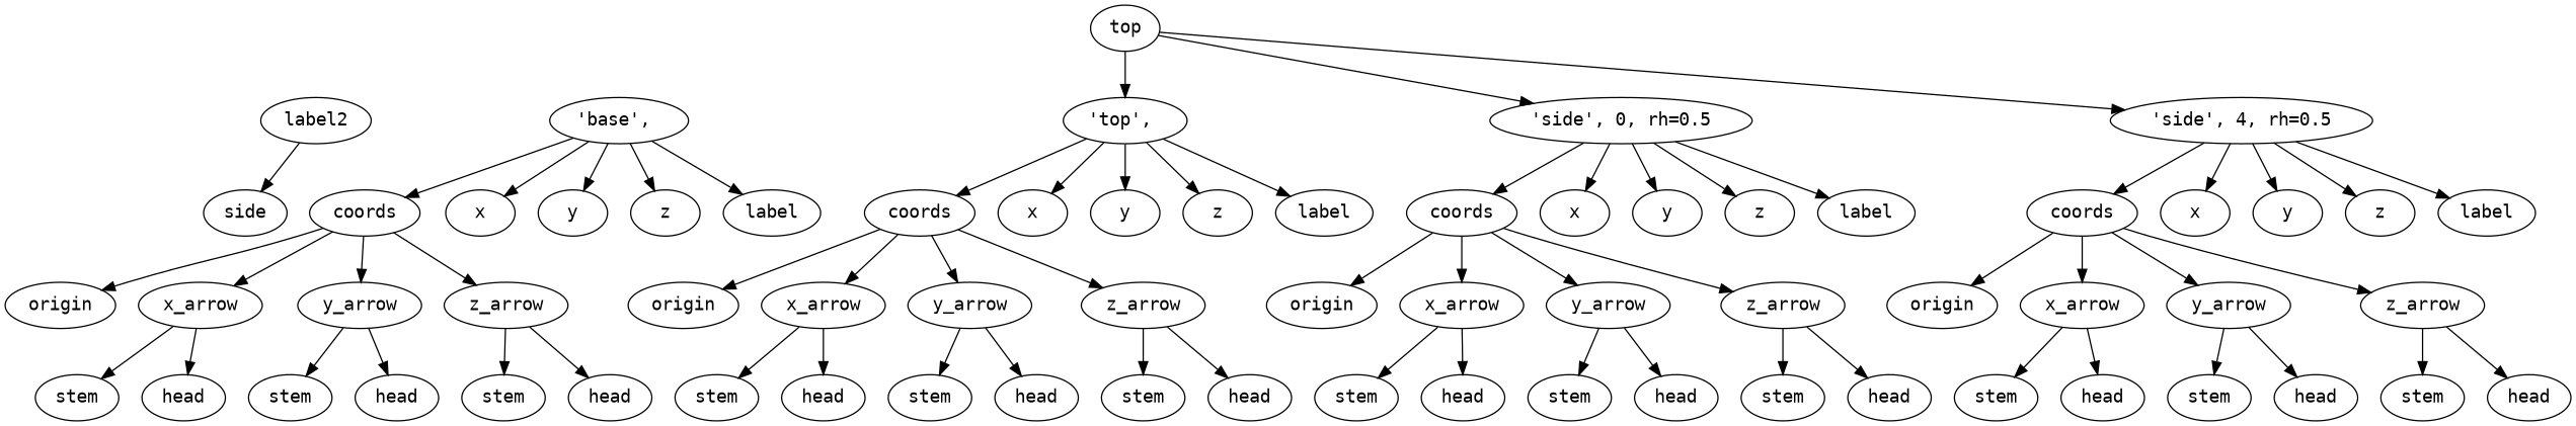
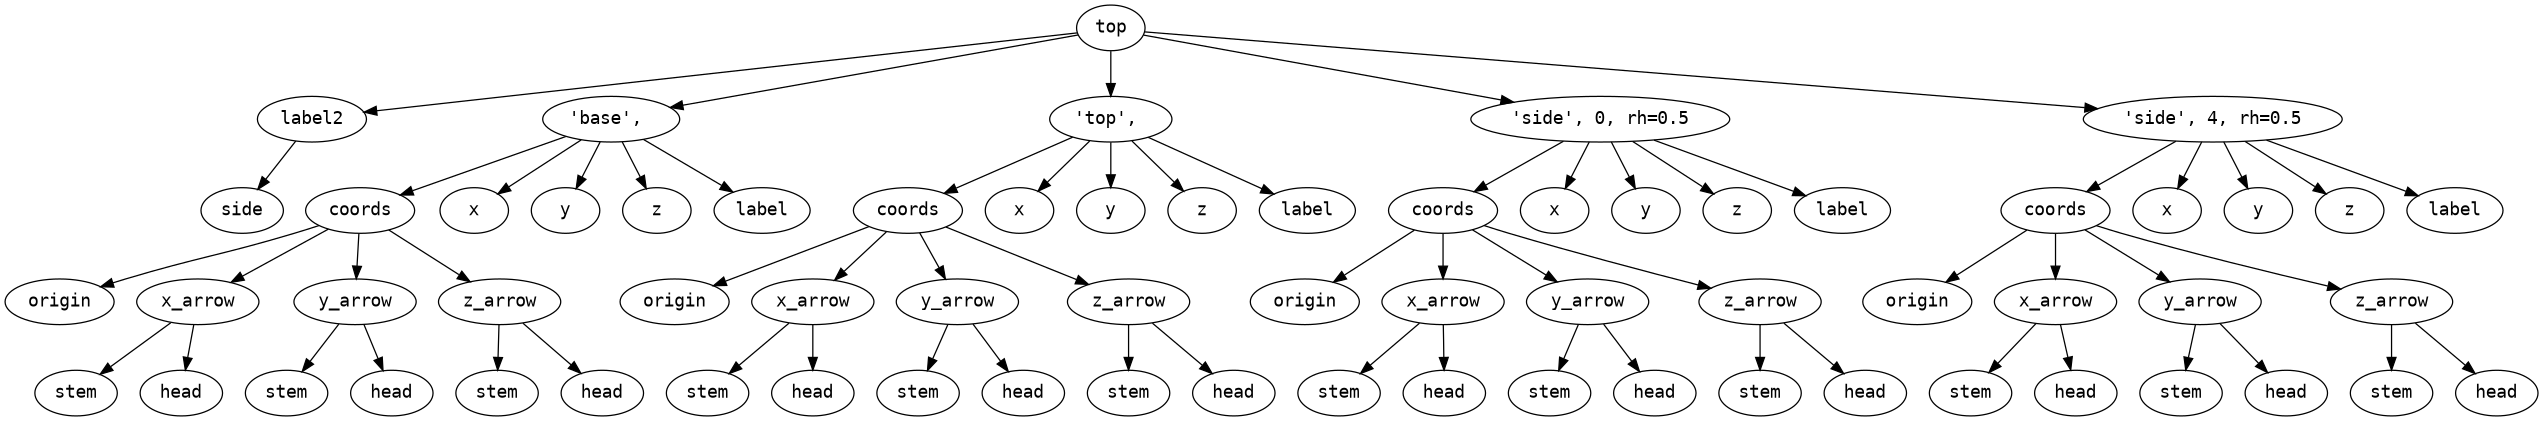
  digraph {
    fontname="DejaVu Sans Mono"
    node [fontname="DejaVu Sans Mono"]
    edge [fontname="DejaVu Sans Mono"]
    n1 [label=top]
    n2 [label=label2]
    n3 [label="'base',\ "]
    n4 [label="'top',\ "]
    n5 [label="'side',\ 0,\ rh=0\.5"]
    n6 [label="'side',\ 4,\ rh=0\.5"]
    n7 [label=side]
    n8 [label=coords]
    n9 [label=x]
    n10 [label=y]
    n11 [label=z]
    n12 [label=label]
    n13 [label=coords]
    n14 [label=x]
    n15 [label=y]
    n16 [label=z]
    n17 [label=label]
    n18 [label=coords]
    n19 [label=x]
    n20 [label=y]
    n21 [label=z]
    n22 [label=label]
    n23 [label=coords]
    n24 [label=x]
    n25 [label=y]
    n26 [label=z]
    n27 [label=label]
    n28 [label=origin]
    n29 [label=x_arrow]
    n30 [label=y_arrow]
    n31 [label=z_arrow]
    n32 [label=stem]
    n33 [label=head]
    n34 [label=stem]
    n35 [label=head]
    n36 [label=stem]
    n37 [label=head]
    n38 [label=origin]
    n39 [label=x_arrow]
    n40 [label=y_arrow]
    n41 [label=z_arrow]
    n42 [label=stem]
    n43 [label=head]
    n44 [label=stem]
    n45 [label=head]
    n46 [label=stem]
    n47 [label=head]
    n48 [label=origin]
    n49 [label=x_arrow]
    n50 [label=y_arrow]
    n51 [label=z_arrow]
    n52 [label=stem]
    n53 [label=head]
    n54 [label=stem]
    n55 [label=head]
    n56 [label=stem]
    n57 [label=head]
    n58 [label=origin]
    n59 [label=x_arrow]
    n60 [label=y_arrow]
    n61 [label=z_arrow]
    n62 [label=stem]
    n63 [label=head]
    n64 [label=stem]
    n65 [label=head]
    n66 [label=stem]
    n67 [label=head]
+   n1 -> n2
+   n1 -> n3
    n1 -> n4
    n1 -> n5
    n1 -> n6
    n2 -> n7
    n3 -> n8
    n3 -> n9
    n3 -> n10
    n3 -> n11
    n3 -> n12
    n4 -> n13
    n4 -> n14
    n4 -> n15
    n4 -> n16
    n4 -> n17
    n5 -> n18
    n5 -> n19
    n5 -> n20
    n5 -> n21
    n5 -> n22
    n6 -> n23
    n6 -> n24
    n6 -> n25
    n6 -> n26
    n6 -> n27
    n8 -> n28
    n8 -> n29
    n8 -> n30
    n8 -> n31
    n13 -> n38
    n13 -> n39
    n13 -> n40
    n13 -> n41
    n18 -> n48
    n18 -> n49
    n18 -> n50
    n18 -> n51
    n23 -> n58
    n23 -> n59
    n23 -> n60
    n23 -> n61
    n29 -> n32
    n29 -> n33
    n30 -> n34
    n30 -> n35
    n31 -> n36
    n31 -> n37
    n39 -> n42
    n39 -> n43
    n40 -> n44
    n40 -> n45
    n41 -> n46
    n41 -> n47
    n49 -> n52
    n49 -> n53
    n50 -> n54
    n50 -> n55
    n51 -> n56
    n51 -> n57
    n59 -> n62
    n59 -> n63
    n60 -> n64
    n60 -> n65
    n61 -> n66
    n61 -> n67
  }
